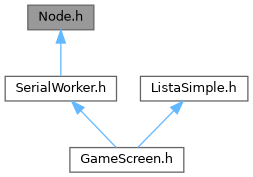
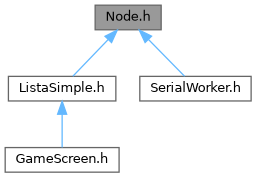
  digraph {
    node [color=grey40 fillcolor=white fontname=Helvetica fontsize=10 shape=box style=filled]
    edge [color=steelblue1 dir=back fontname=Helvetica fontsize=10 labelfontname=Helvetica labelfontsize=10 style=solid]
    n1 [color=gray40 fillcolor=grey60 fontcolor=black height=0.2 label="Node.h" width=0.4]
    n2 [height=0.2 label="ListaSimple.h" width=0.4]
    n3 [height=0.2 label="SerialWorker.h" width=0.4]
    n4 [height=0.2 label="GameScreen.h" width=0.4]
+   n1 -> n2
    n1 -> n3
    n2 -> n4
-   n3 -> n4
  }
